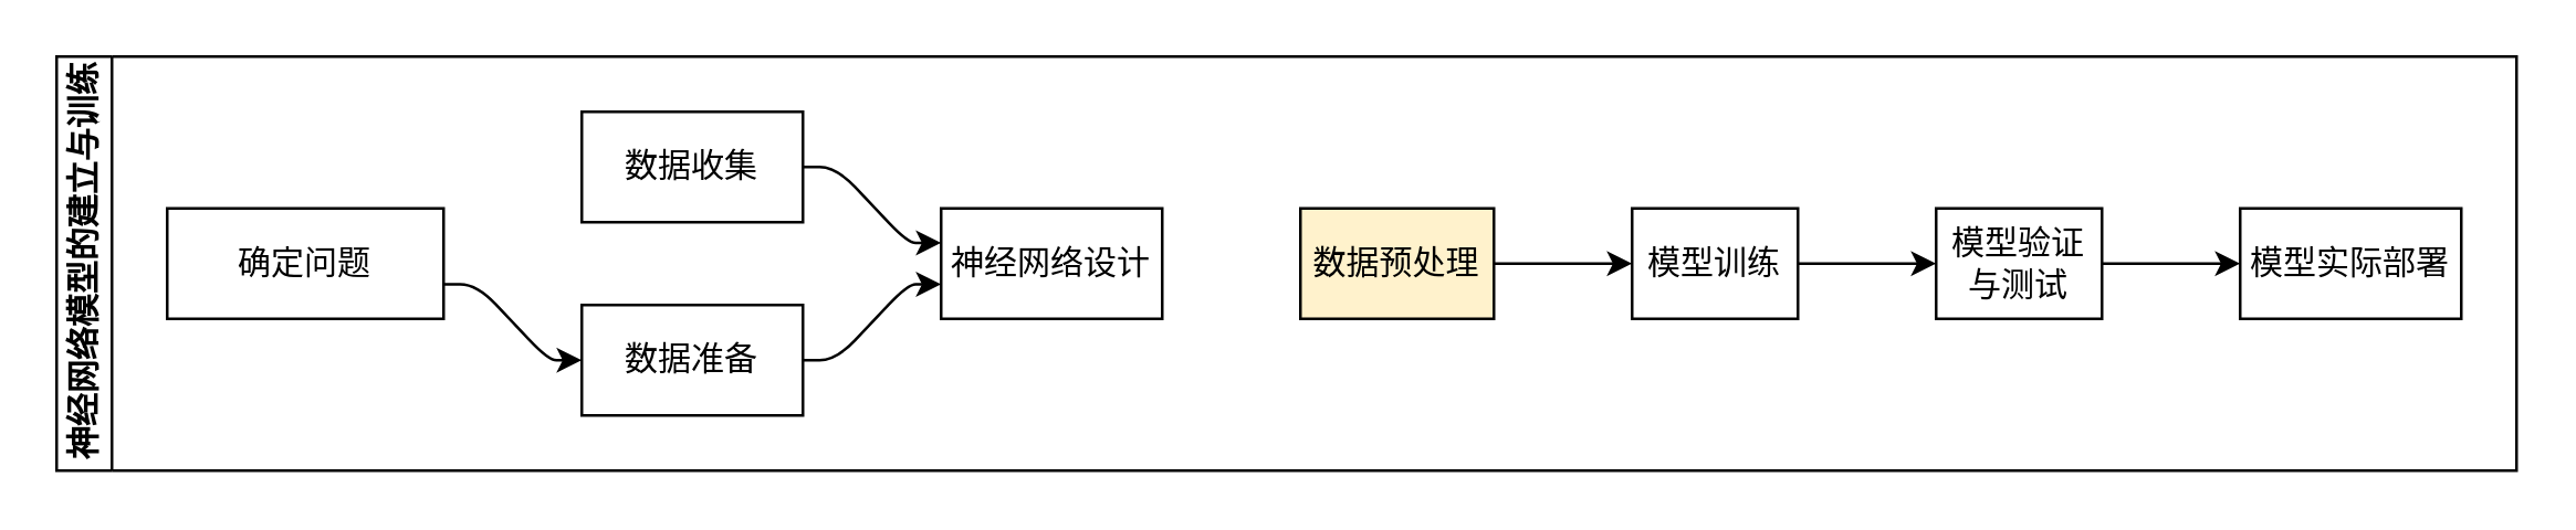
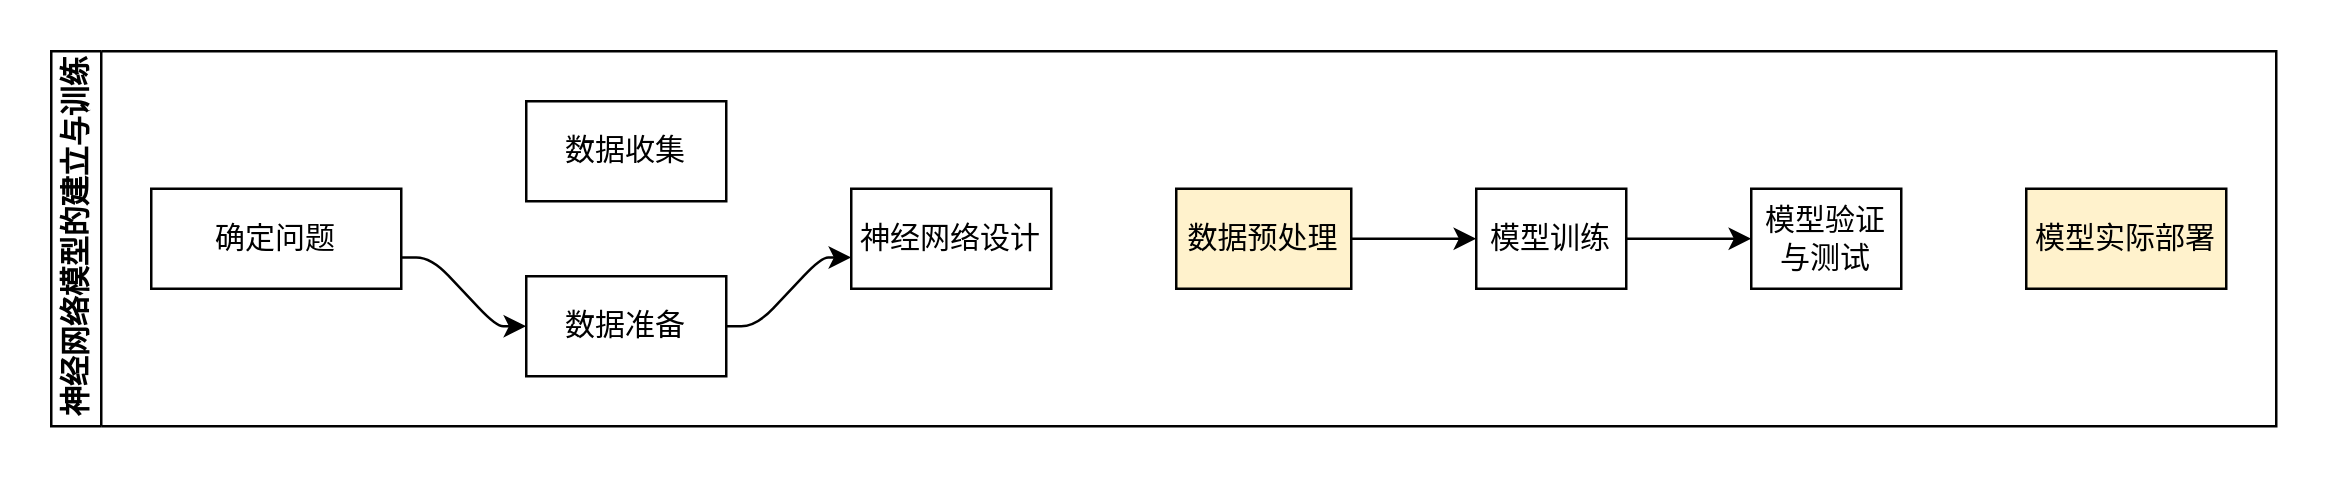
  <mxCell id="0" />
  <mxCell id="1" parent="0" />
  <mxCell id="2" value="&lt;font face=&quot;Times New Roman&quot;&gt;神经网络模型的建立与训练&lt;/font&gt;" style="swimlane;html=1;startSize=20;horizontal=0;childLayout=flowLayout;flowOrientation=west;resizable=0;interRankCellSpacing=50;containerType=tree;fontSize=12;" parent="1" vertex="1"><mxGeometry x="20" y="20" width="890" height="150" as="geometry" /></mxCell>
  <mxCell id="3" value="确定问题" style="whiteSpace=wrap;html=1;" parent="2" vertex="1"><mxGeometry x="40" y="55" width="100" height="40" as="geometry" /></mxCell>
  <mxCell id="4" value="数据收集" style="whiteSpace=wrap;html=1;" parent="2" vertex="1"><mxGeometry x="190" y="20" width="80" height="40" as="geometry" /></mxCell>
  <mxCell id="5" value="数据准备" style="whiteSpace=wrap;html=1;" parent="2" vertex="1"><mxGeometry x="190" y="90" width="80" height="40" as="geometry" /></mxCell>
  <mxCell id="6" value="" style="html=1;rounded=1;curved=0;sourcePerimeterSpacing=0;targetPerimeterSpacing=0;startSize=6;endSize=6;noEdgeStyle=1;orthogonal=1;" parent="2" source="3" target="5" edge="1"><mxGeometry relative="1" as="geometry"><Array as="points"><mxPoint x="152" y="82.5" /><mxPoint x="178" y="110" /></Array></mxGeometry></mxCell>
  <mxCell id="7" value="神经网络设计" style="whiteSpace=wrap;html=1;" parent="2" vertex="1"><mxGeometry x="320" y="55" width="80" height="40" as="geometry" /></mxCell>
- <mxCell id="8" value="" style="html=1;rounded=1;curved=0;sourcePerimeterSpacing=0;targetPerimeterSpacing=0;startSize=6;endSize=6;noEdgeStyle=1;orthogonal=1;" parent="2" source="4" target="7" edge="1"><mxGeometry relative="1" as="geometry"><Array as="points"><mxPoint x="282" y="40" /><mxPoint x="308" y="67.5" /></Array></mxGeometry></mxCell>
  <mxCell id="9" value="" style="html=1;rounded=1;curved=0;sourcePerimeterSpacing=0;targetPerimeterSpacing=0;startSize=6;endSize=6;noEdgeStyle=1;orthogonal=1;" parent="2" source="5" target="7" edge="1"><mxGeometry relative="1" as="geometry"><Array as="points"><mxPoint x="282" y="110" /><mxPoint x="308" y="82.5" /></Array></mxGeometry></mxCell>
  <mxCell id="10" value="数据预处理" style="whiteSpace=wrap;html=1;fillColor=#fff2cc;" parent="2" vertex="1"><mxGeometry x="450" y="55" width="70" height="40" as="geometry" /></mxCell>
  <mxCell id="11" value="" style="html=1;rounded=1;curved=0;sourcePerimeterSpacing=0;targetPerimeterSpacing=0;startSize=6;endSize=6;noEdgeStyle=1;orthogonal=1;" parent="2" source="10" target="12" edge="1"><mxGeometry relative="1" as="geometry"><mxPoint x="1500" y="725" as="sourcePoint" /><Array as="points"><mxPoint x="532" y="75" /><mxPoint x="558" y="75" /></Array></mxGeometry></mxCell>
  <mxCell id="12" value="模型训练" style="whiteSpace=wrap;html=1;" parent="2" vertex="1"><mxGeometry x="570" y="55" width="60" height="40" as="geometry" /></mxCell>
  <mxCell id="13" value="" style="html=1;rounded=1;curved=0;sourcePerimeterSpacing=0;targetPerimeterSpacing=0;startSize=6;endSize=6;noEdgeStyle=1;orthogonal=1;" parent="2" source="12" target="14" edge="1"><mxGeometry relative="1" as="geometry"><mxPoint x="1360" y="665" as="sourcePoint" /><Array as="points"><mxPoint x="642" y="75" /><mxPoint x="668" y="75" /></Array></mxGeometry></mxCell>
  <mxCell id="14" value="模型验证与测试" style="whiteSpace=wrap;html=1;" parent="2" vertex="1"><mxGeometry x="680" y="55" width="60" height="40" as="geometry" /></mxCell>
- <mxCell id="15" value="" style="html=1;rounded=1;curved=0;sourcePerimeterSpacing=0;targetPerimeterSpacing=0;startSize=6;endSize=6;noEdgeStyle=1;orthogonal=1;" parent="2" source="14" target="16" edge="1"><mxGeometry relative="1" as="geometry"><mxPoint x="1430" y="625" as="sourcePoint" /><Array as="points"><mxPoint x="752" y="75" /><mxPoint x="778" y="75" /></Array></mxGeometry></mxCell>
- <mxCell id="16" value="模型实际部署" style="whiteSpace=wrap;html=1;" parent="2" vertex="1"><mxGeometry x="790" y="55" width="80" height="40" as="geometry" /></mxCell>
+ <mxCell id="16" value="模型实际部署" style="whiteSpace=wrap;html=1;fillColor=#fff2cc;" parent="2" vertex="1"><mxGeometry x="790" y="55" width="80" height="40" as="geometry" /></mxCell>
